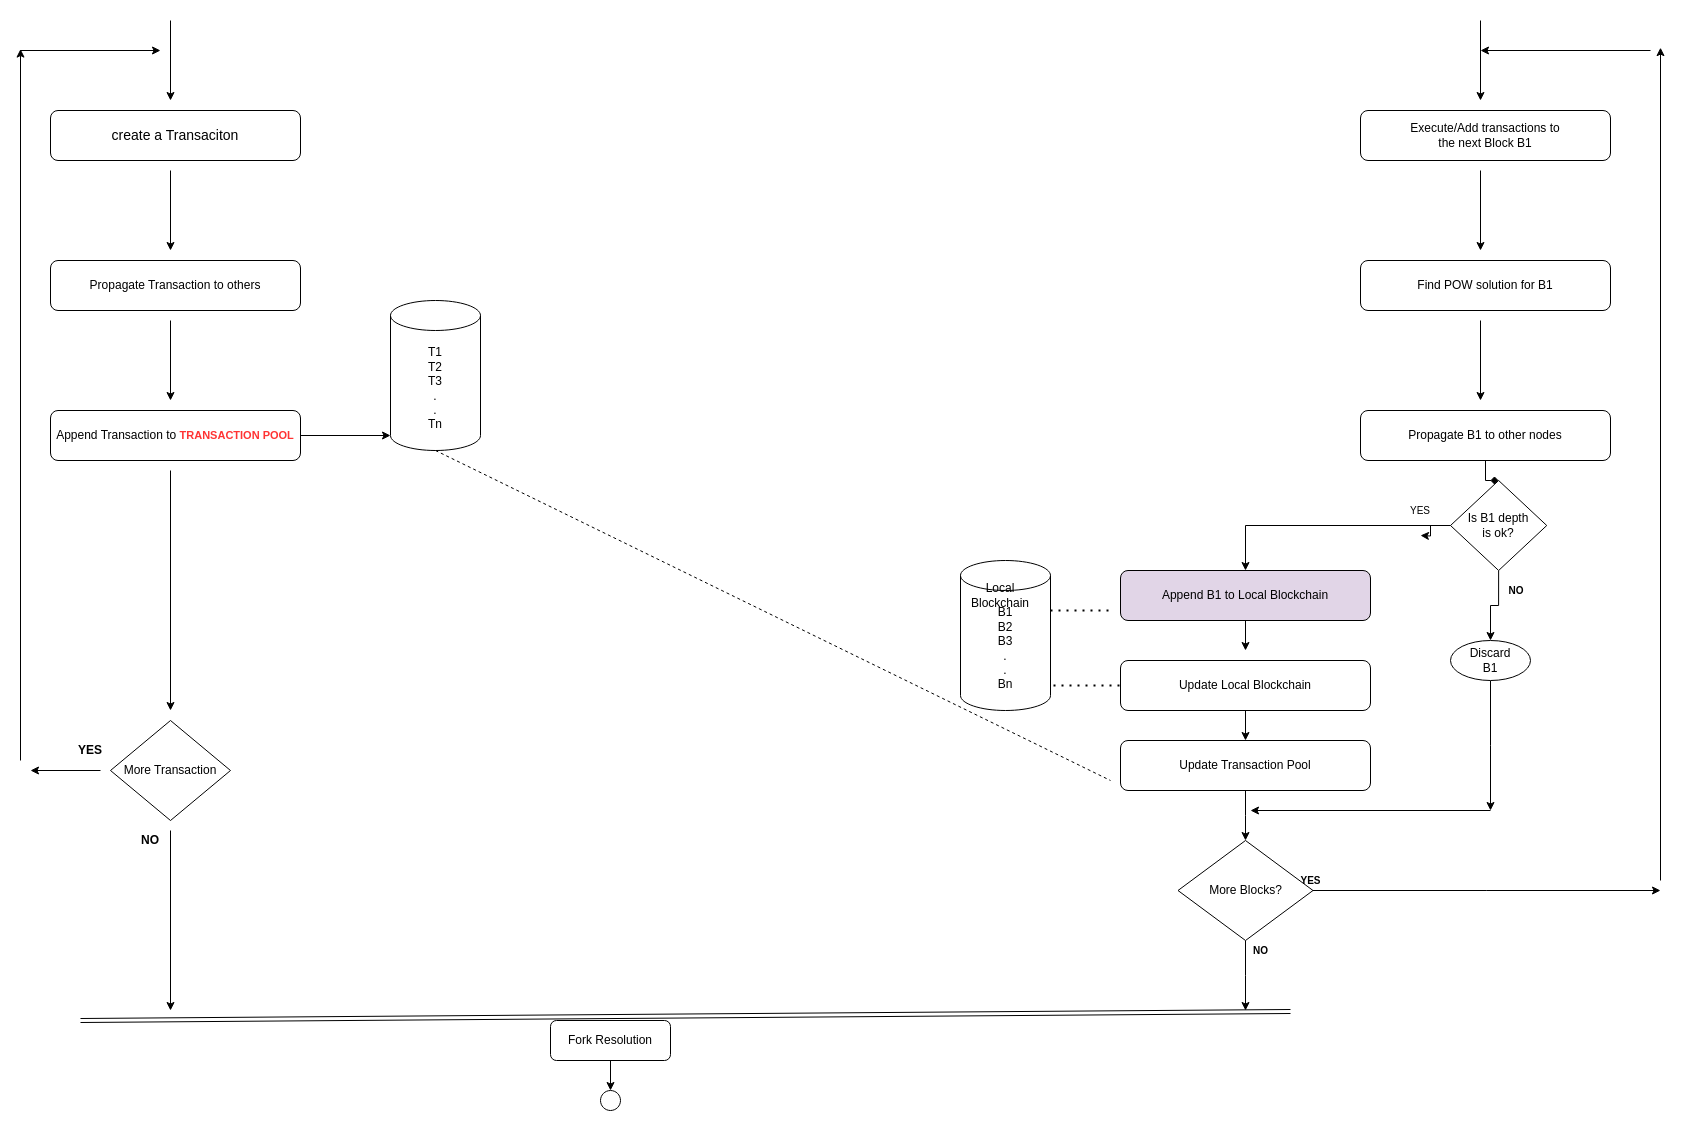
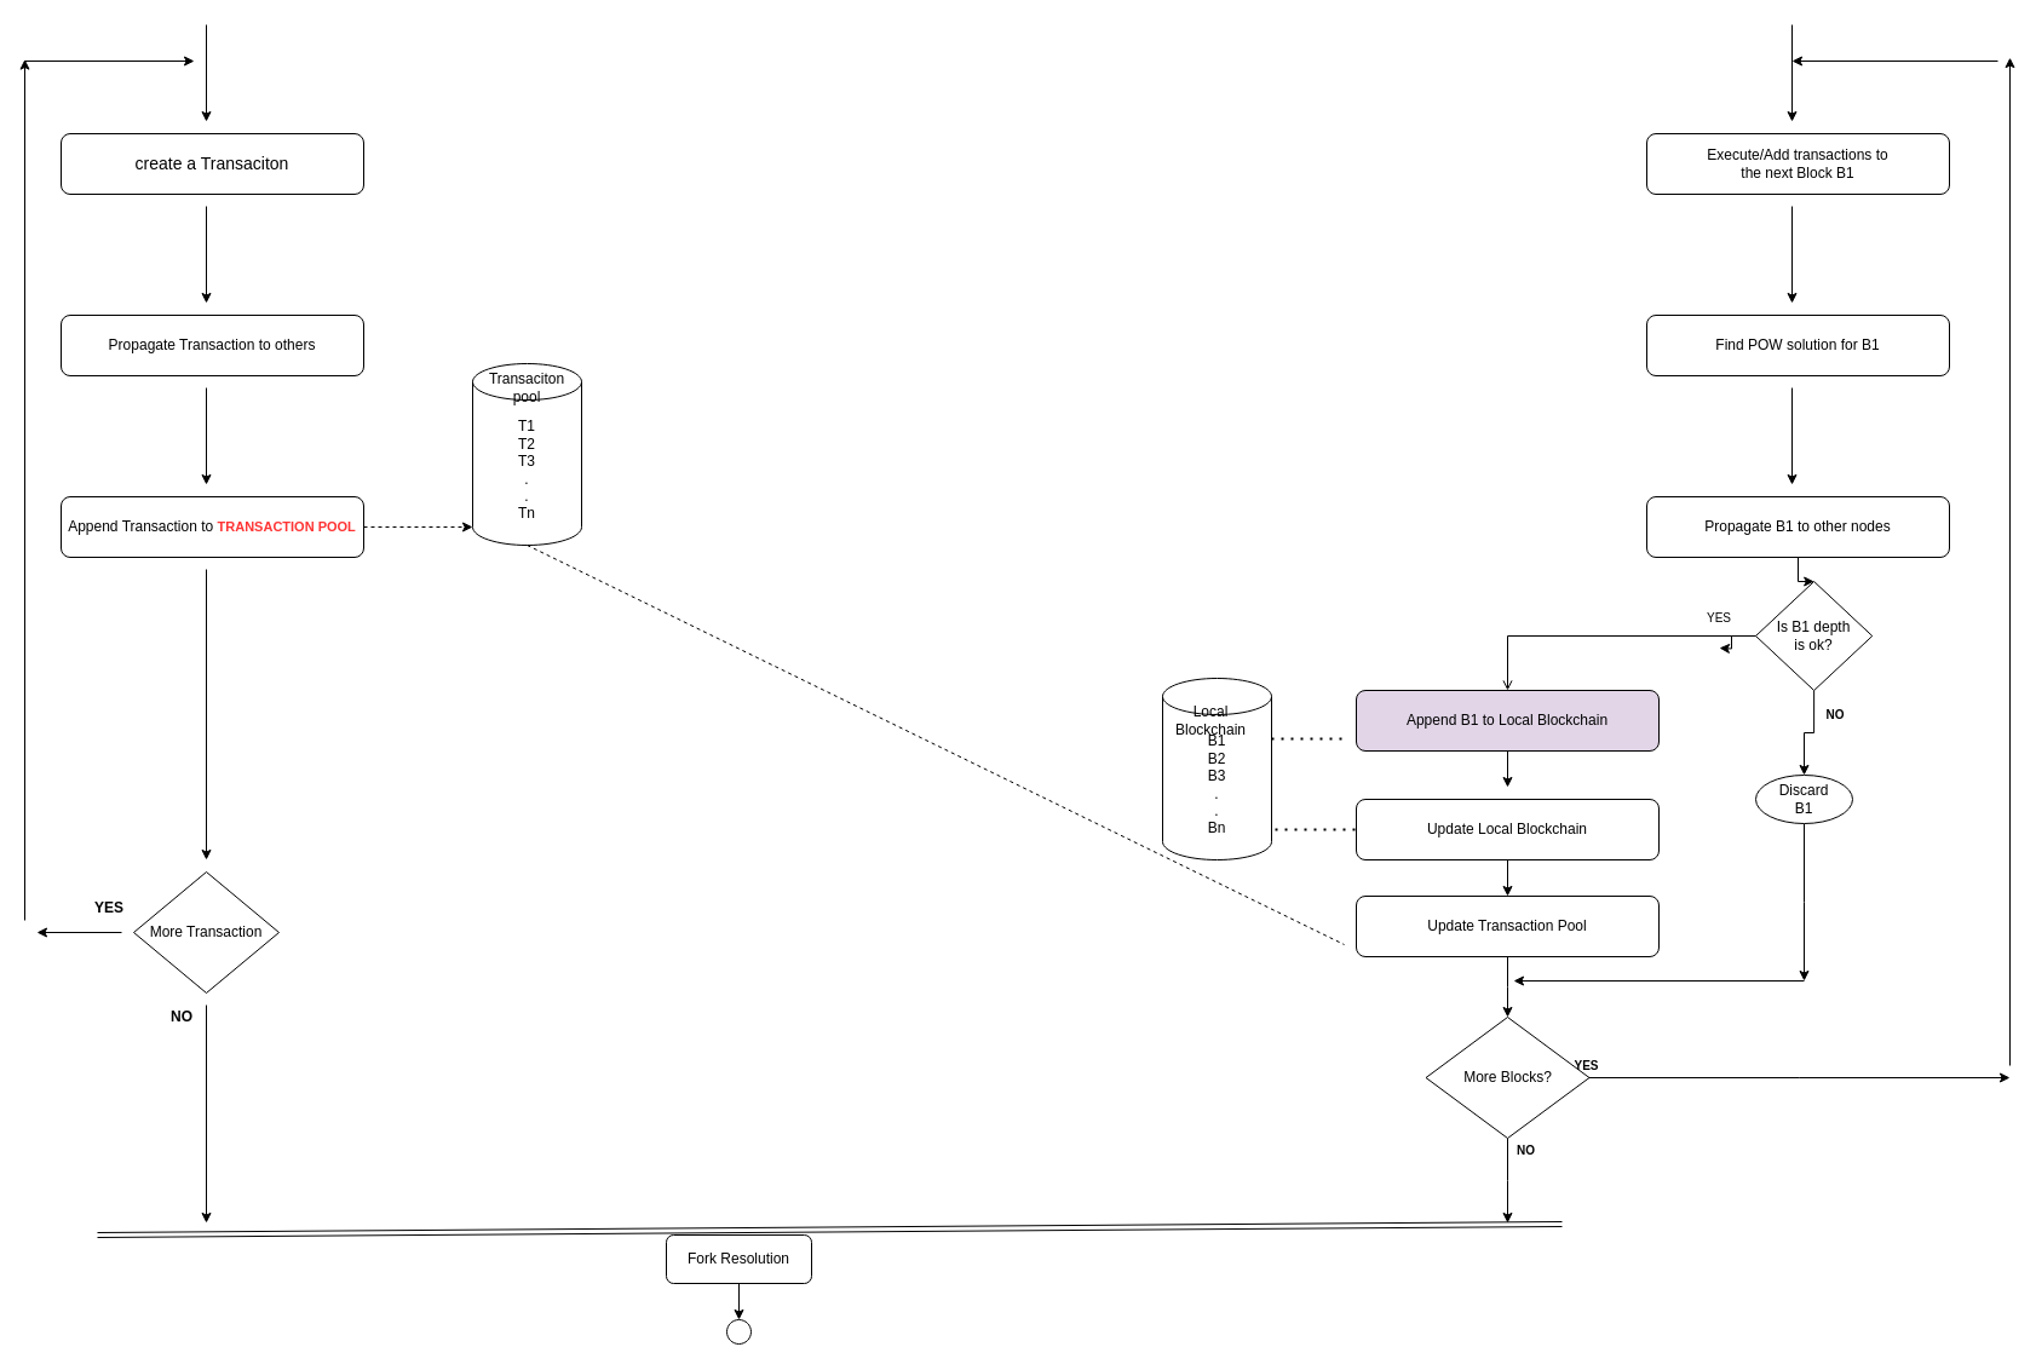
  <mxCell id="0" />
  <mxCell id="1" parent="0" />
  <mxCell id="2" value="&lt;font style=&quot;font-size: 14px&quot;&gt;create a Transaciton&lt;br&gt;&lt;/font&gt;" style="rounded=1;whiteSpace=wrap;html=1;" vertex="1" parent="1"><mxGeometry x="50" y="110" width="250" height="50" as="geometry" /></mxCell>
  <mxCell id="3" value="" style="endArrow=classic;html=1;" edge="1" parent="1"><mxGeometry width="50" height="50" relative="1" as="geometry"><mxPoint x="170" as="sourcePoint" y="20" /><mxPoint x="170" y="100" as="targetPoint" /></mxGeometry></mxCell>
  <mxCell id="4" value="Propagate Transaction to others" style="rounded=1;whiteSpace=wrap;html=1;" vertex="1" parent="1"><mxGeometry x="50" y="260" width="250" height="50" as="geometry" /></mxCell>
  <mxCell id="5" value="" style="endArrow=classic;html=1;" edge="1" parent="1"><mxGeometry width="50" height="50" relative="1" as="geometry"><mxPoint x="170" y="170" as="sourcePoint" /><mxPoint x="170" y="250" as="targetPoint" /></mxGeometry></mxCell>
- <mxCell id="6" style="edgeStyle=orthogonalEdgeStyle;rounded=0;orthogonalLoop=1;jettySize=auto;html=1;entryX=0;entryY=1;entryDx=0;entryDy=-15;entryPerimeter=0;" edge="1" parent="1" source="7" target="17"><mxGeometry relative="1" as="geometry" /></mxCell>
+ <mxCell id="6" style="edgeStyle=orthogonalEdgeStyle;rounded=0;orthogonalLoop=1;jettySize=auto;html=1;entryX=0;entryY=1;entryDx=0;entryDy=-15;entryPerimeter=0;dashed=1;" edge="1" parent="1" source="7" target="17"><mxGeometry relative="1" as="geometry" /></mxCell>
  <mxCell id="7" value="Append Transaction to &lt;b&gt;&lt;font style=&quot;font-size: 11px&quot; color=&quot;#FF3333&quot;&gt;TRANSACTION POOL&lt;/font&gt;&lt;/b&gt;" style="rounded=1;whiteSpace=wrap;html=1;" vertex="1" parent="1"><mxGeometry x="50" y="410" width="250" height="50" as="geometry" /></mxCell>
  <mxCell id="8" value="" style="endArrow=classic;html=1;" edge="1" parent="1"><mxGeometry width="50" height="50" relative="1" as="geometry"><mxPoint x="170" y="320" as="sourcePoint" /><mxPoint x="170" y="400" as="targetPoint" /></mxGeometry></mxCell>
  <mxCell id="9" value="" style="endArrow=classic;html=1;" edge="1" parent="1"><mxGeometry width="50" height="50" relative="1" as="geometry"><mxPoint x="170" y="470" as="sourcePoint" /><mxPoint x="170" y="710" as="targetPoint" /></mxGeometry></mxCell>
  <mxCell id="10" value="More Transaction" style="rhombus;whiteSpace=wrap;html=1;" vertex="1" parent="1"><mxGeometry x="110" y="720" width="120" height="100" as="geometry" /></mxCell>
  <mxCell id="11" value="" style="endArrow=classic;html=1;exitX=1;exitY=0;exitDx=0;exitDy=0;" edge="1" parent="1" source="12"><mxGeometry width="50" height="50" relative="1" as="geometry"><mxPoint x="174.5" y="910" as="sourcePoint" /><mxPoint x="170" y="1010" as="targetPoint" /></mxGeometry></mxCell>
  <mxCell id="12" value="&lt;b&gt;NO&lt;/b&gt;" style="text;html=1;strokeColor=none;fillColor=none;align=center;verticalAlign=middle;whiteSpace=wrap;rounded=0;" vertex="1" parent="1"><mxGeometry x="130" y="830" width="40" height="20" as="geometry" /></mxCell>
  <mxCell id="13" value="&lt;b&gt;YES&lt;/b&gt;" style="text;html=1;strokeColor=none;fillColor=none;align=center;verticalAlign=middle;whiteSpace=wrap;rounded=0;" vertex="1" parent="1"><mxGeometry x="70" y="740" width="40" height="20" as="geometry" /></mxCell>
  <mxCell id="14" value="" style="endArrow=classic;html=1;" edge="1" parent="1"><mxGeometry width="50" height="50" relative="1" as="geometry"><mxPoint x="100" y="770" as="sourcePoint" /><mxPoint x="30" y="770" as="targetPoint" /></mxGeometry></mxCell>
  <mxCell id="15" value="" style="endArrow=classic;html=1;" edge="1" parent="1"><mxGeometry width="50" height="50" relative="1" as="geometry"><mxPoint x="20" y="760" as="sourcePoint" /><mxPoint x="20" y="48.571" as="targetPoint" /></mxGeometry></mxCell>
  <mxCell id="16" value="" style="endArrow=classic;html=1;" edge="1" parent="1"><mxGeometry width="50" height="50" relative="1" as="geometry"><mxPoint x="20" y="50" as="sourcePoint" /><mxPoint x="160" y="50" as="targetPoint" /></mxGeometry></mxCell>
  <mxCell id="17" value="&lt;div&gt;T1&lt;/div&gt;&lt;div&gt;T2&lt;/div&gt;&lt;div&gt;T3&lt;/div&gt;&lt;div&gt;.&lt;/div&gt;&lt;div&gt;.&lt;/div&gt;&lt;div&gt;Tn&lt;br&gt;&lt;/div&gt;" style="shape=cylinder3;whiteSpace=wrap;html=1;boundedLbl=1;backgroundOutline=1;size=15;" vertex="1" parent="1"><mxGeometry x="390" y="300" width="90" height="150" as="geometry" /></mxCell>
+ <mxCell id="18" value="Transaciton pool" style="text;html=1;strokeColor=none;fillColor=none;align=center;verticalAlign=middle;whiteSpace=wrap;rounded=0;" vertex="1" parent="1"><mxGeometry x="415" y="310" width="40" height="20" as="geometry" /></mxCell>
  <mxCell id="19" value="&lt;div&gt;B1&lt;/div&gt;&lt;div&gt;B2&lt;/div&gt;&lt;div&gt;B3&lt;/div&gt;&lt;div&gt;.&lt;/div&gt;&lt;div&gt;.&lt;/div&gt;&lt;div&gt;Bn&lt;br&gt;&lt;/div&gt;" style="shape=cylinder3;whiteSpace=wrap;html=1;boundedLbl=1;backgroundOutline=1;size=15;" vertex="1" parent="1"><mxGeometry x="960" y="560" width="90" height="150" as="geometry" /></mxCell>
  <mxCell id="20" value="&lt;div&gt;Local&lt;/div&gt;&lt;div&gt;Blockchain&lt;br&gt;&lt;/div&gt;" style="text;html=1;strokeColor=none;fillColor=none;align=center;verticalAlign=middle;whiteSpace=wrap;rounded=0;" vertex="1" parent="1"><mxGeometry x="980" y="585" width="40" height="20" as="geometry" /></mxCell>
  <mxCell id="21" value="&lt;div&gt;Execute/Add transactions to &lt;br&gt;&lt;/div&gt;&lt;div&gt;the next Block B1&lt;br&gt;&lt;/div&gt;" style="rounded=1;whiteSpace=wrap;html=1;" vertex="1" parent="1"><mxGeometry x="1360" y="110" width="250" height="50" as="geometry" /></mxCell>
  <mxCell id="22" value="" style="endArrow=classic;html=1;" edge="1" parent="1"><mxGeometry width="50" height="50" relative="1" as="geometry"><mxPoint x="1480" as="sourcePoint" y="20" /><mxPoint x="1480" y="100" as="targetPoint" /></mxGeometry></mxCell>
  <mxCell id="23" value="Find POW solution for B1" style="rounded=1;whiteSpace=wrap;html=1;" vertex="1" parent="1"><mxGeometry x="1360" y="260" width="250" height="50" as="geometry" /></mxCell>
  <mxCell id="24" value="" style="endArrow=classic;html=1;" edge="1" parent="1"><mxGeometry width="50" height="50" relative="1" as="geometry"><mxPoint x="1480" y="170" as="sourcePoint" /><mxPoint x="1480" y="250" as="targetPoint" /></mxGeometry></mxCell>
- <mxCell id="25" style="edgeStyle=orthogonalEdgeStyle;rounded=0;orthogonalLoop=1;jettySize=auto;html=1;endArrow=diamond;" edge="1" parent="1" source="26" target="31"><mxGeometry relative="1" as="geometry"><mxPoint x="1485" y="520" as="targetPoint" /></mxGeometry></mxCell>
+ <mxCell id="25" style="edgeStyle=orthogonalEdgeStyle;rounded=0;orthogonalLoop=1;jettySize=auto;html=1;" edge="1" parent="1" source="26" target="31"><mxGeometry relative="1" as="geometry"><mxPoint x="1485" y="520" as="targetPoint" /></mxGeometry></mxCell>
  <mxCell id="26" value="Propagate B1 to other nodes" style="rounded=1;whiteSpace=wrap;html=1;" vertex="1" parent="1"><mxGeometry x="1360" y="410" width="250" height="50" as="geometry" /></mxCell>
  <mxCell id="27" value="" style="endArrow=classic;html=1;" edge="1" parent="1"><mxGeometry width="50" height="50" relative="1" as="geometry"><mxPoint x="1480" y="320" as="sourcePoint" /><mxPoint x="1480" y="400" as="targetPoint" /></mxGeometry></mxCell>
  <mxCell id="28" style="edgeStyle=orthogonalEdgeStyle;rounded=0;orthogonalLoop=1;jettySize=auto;html=1;" edge="1" parent="1" source="31"><mxGeometry relative="1" as="geometry"><mxPoint x="1420" y="535" as="targetPoint" /></mxGeometry></mxCell>
- <mxCell id="29" style="edgeStyle=orthogonalEdgeStyle;rounded=0;orthogonalLoop=1;jettySize=auto;html=1;entryX=0.5;entryY=0;entryDx=0;entryDy=0;" edge="1" parent="1" source="31" target="35"><mxGeometry relative="1" as="geometry" /></mxCell>
+ <mxCell id="29" style="edgeStyle=orthogonalEdgeStyle;rounded=0;orthogonalLoop=1;jettySize=auto;html=1;entryX=0.5;entryY=0;entryDx=0;entryDy=0;endArrow=open;" edge="1" parent="1" source="31" target="35"><mxGeometry relative="1" as="geometry" /></mxCell>
  <mxCell id="30" style="edgeStyle=orthogonalEdgeStyle;rounded=0;orthogonalLoop=1;jettySize=auto;html=1;exitX=0.5;exitY=1;exitDx=0;exitDy=0;entryX=0.5;entryY=0;entryDx=0;entryDy=0;" edge="1" parent="1" source="31" target="41"><mxGeometry relative="1" as="geometry" /></mxCell>
  <mxCell id="31" value="&lt;div&gt;Is B1 depth&lt;/div&gt;&lt;div&gt; is ok?&lt;/div&gt;" style="rhombus;whiteSpace=wrap;html=1;" vertex="1" parent="1"><mxGeometry x="1450" y="480" width="96.25" height="90" as="geometry" /></mxCell>
  <mxCell id="32" value="&lt;font style=&quot;font-size: 10px&quot;&gt;&lt;b&gt;NO&lt;/b&gt;&lt;/font&gt;" style="text;html=1;strokeColor=none;fillColor=none;align=center;verticalAlign=middle;whiteSpace=wrap;rounded=0;" vertex="1" parent="1"><mxGeometry x="1496.248" y="580" width="40" height="20" as="geometry" /></mxCell>
  <mxCell id="33" value="&lt;font style=&quot;font-size: 10px&quot;&gt;YES&lt;/font&gt;" style="text;html=1;strokeColor=none;fillColor=none;align=center;verticalAlign=middle;whiteSpace=wrap;rounded=0;" vertex="1" parent="1"><mxGeometry x="1399.998" y="500" width="40" height="20" as="geometry" /></mxCell>
  <mxCell id="34" style="edgeStyle=orthogonalEdgeStyle;rounded=0;orthogonalLoop=1;jettySize=auto;html=1;exitX=0.5;exitY=1;exitDx=0;exitDy=0;" edge="1" parent="1" source="35"><mxGeometry relative="1" as="geometry"><mxPoint x="1245" y="650" as="targetPoint" /></mxGeometry></mxCell>
  <mxCell id="35" value="Append B1 to Local Blockchain" style="rounded=1;whiteSpace=wrap;html=1;fillColor=#e1d5e7;" vertex="1" parent="1"><mxGeometry x="1120" y="570" width="250" height="50" as="geometry" /></mxCell>
  <mxCell id="36" style="edgeStyle=orthogonalEdgeStyle;rounded=0;orthogonalLoop=1;jettySize=auto;html=1;exitX=0.5;exitY=1;exitDx=0;exitDy=0;" edge="1" parent="1" source="37"><mxGeometry relative="1" as="geometry"><mxPoint x="1245" y="740" as="targetPoint" /></mxGeometry></mxCell>
  <mxCell id="37" value="Update Local Blockchain" style="rounded=1;whiteSpace=wrap;html=1;" vertex="1" parent="1"><mxGeometry x="1120" y="660" width="250" height="50" as="geometry" /></mxCell>
  <mxCell id="38" style="edgeStyle=orthogonalEdgeStyle;rounded=0;orthogonalLoop=1;jettySize=auto;html=1;" edge="1" parent="1" source="39"><mxGeometry relative="1" as="geometry"><mxPoint x="1245" y="840" as="targetPoint" /></mxGeometry></mxCell>
  <mxCell id="39" value="Update Transaction Pool" style="rounded=1;whiteSpace=wrap;html=1;" vertex="1" parent="1"><mxGeometry x="1120" y="740" width="250" height="50" as="geometry" /></mxCell>
  <mxCell id="40" style="edgeStyle=orthogonalEdgeStyle;rounded=0;orthogonalLoop=1;jettySize=auto;html=1;" edge="1" parent="1" source="41"><mxGeometry relative="1" as="geometry"><mxPoint x="1490" y="810" as="targetPoint" /></mxGeometry></mxCell>
  <mxCell id="41" value="&lt;div&gt;Discard&lt;/div&gt;&lt;div&gt; B1&lt;/div&gt;" style="ellipse;whiteSpace=wrap;html=1;" vertex="1" parent="1"><mxGeometry x="1450" y="640" width="80" height="40" as="geometry" /></mxCell>
  <mxCell id="42" style="edgeStyle=orthogonalEdgeStyle;rounded=0;orthogonalLoop=1;jettySize=auto;html=1;exitX=0.5;exitY=1;exitDx=0;exitDy=0;" edge="1" parent="1" source="41" target="41"><mxGeometry relative="1" as="geometry" /></mxCell>
  <mxCell id="43" value="" style="endArrow=classic;html=1;" edge="1" parent="1"><mxGeometry width="50" height="50" relative="1" as="geometry"><mxPoint x="1490" y="810" as="sourcePoint" /><mxPoint x="1250" y="810" as="targetPoint" /></mxGeometry></mxCell>
  <mxCell id="44" style="edgeStyle=orthogonalEdgeStyle;rounded=0;orthogonalLoop=1;jettySize=auto;html=1;exitX=0.5;exitY=1;exitDx=0;exitDy=0;" edge="1" parent="1" source="46"><mxGeometry relative="1" as="geometry"><mxPoint x="1245" y="1010" as="targetPoint" /></mxGeometry></mxCell>
  <mxCell id="45" style="edgeStyle=orthogonalEdgeStyle;rounded=0;orthogonalLoop=1;jettySize=auto;html=1;exitX=1;exitY=0.5;exitDx=0;exitDy=0;" edge="1" parent="1" source="46"><mxGeometry relative="1" as="geometry"><mxPoint x="1660" y="890" as="targetPoint" /></mxGeometry></mxCell>
  <mxCell id="46" value="More Blocks?" style="rhombus;whiteSpace=wrap;html=1;" vertex="1" parent="1"><mxGeometry x="1177.5" y="840" width="135" height="100" as="geometry" /></mxCell>
  <mxCell id="47" value="&lt;font style=&quot;font-size: 10px&quot;&gt;&lt;b&gt;NO&lt;/b&gt;&lt;/font&gt;" style="text;html=1;align=center;verticalAlign=middle;resizable=0;points=[];autosize=1;" vertex="1" parent="1"><mxGeometry x="1245" y="940" width="30" height="20" as="geometry" /></mxCell>
  <mxCell id="48" value="&lt;font style=&quot;font-size: 10px&quot;&gt;&lt;b&gt;YES&lt;/b&gt;&lt;/font&gt;" style="text;html=1;align=center;verticalAlign=middle;resizable=0;points=[];autosize=1;" vertex="1" parent="1"><mxGeometry x="1290" y="870" width="40" height="20" as="geometry" /></mxCell>
  <mxCell id="49" value="" style="endArrow=classic;html=1;" edge="1" parent="1"><mxGeometry width="50" height="50" relative="1" as="geometry"><mxPoint x="1660" y="880" as="sourcePoint" /><mxPoint x="1660" y="47.143" as="targetPoint" /></mxGeometry></mxCell>
  <mxCell id="50" value="" style="endArrow=classic;html=1;" edge="1" parent="1"><mxGeometry width="50" height="50" relative="1" as="geometry"><mxPoint x="1650" y="50" as="sourcePoint" /><mxPoint x="1480" y="50" as="targetPoint" /></mxGeometry></mxCell>
  <mxCell id="51" value="" style="endArrow=none;dashed=1;html=1;dashPattern=1 3;strokeWidth=2;" edge="1" parent="1"><mxGeometry width="50" height="50" relative="1" as="geometry"><mxPoint x="1050" y="610" as="sourcePoint" /><mxPoint x="1110" y="610" as="targetPoint" /></mxGeometry></mxCell>
  <mxCell id="52" value="" style="endArrow=none;dashed=1;html=1;dashPattern=1 3;strokeWidth=2;entryX=0;entryY=0.5;entryDx=0;entryDy=0;" edge="1" parent="1" target="37"><mxGeometry width="50" height="50" relative="1" as="geometry"><mxPoint x="1053" y="685" as="sourcePoint" /><mxPoint x="1120" y="620" as="targetPoint" /></mxGeometry></mxCell>
  <mxCell id="53" value="" style="endArrow=none;dashed=1;html=1;exitX=0.5;exitY=1;exitDx=0;exitDy=0;exitPerimeter=0;" edge="1" parent="1" source="17"><mxGeometry width="50" height="50" relative="1" as="geometry"><mxPoint x="690" y="460" as="sourcePoint" /><mxPoint x="1110" y="780" as="targetPoint" /></mxGeometry></mxCell>
  <mxCell id="54" value="" style="shape=link;html=1;" edge="1" parent="1"><mxGeometry width="100" relative="1" as="geometry"><mxPoint x="80" y="1020" as="sourcePoint" /><mxPoint x="1290" y="1011" as="targetPoint" /></mxGeometry></mxCell>
  <mxCell id="55" style="edgeStyle=orthogonalEdgeStyle;rounded=0;orthogonalLoop=1;jettySize=auto;html=1;" edge="1" parent="1" source="56" target="58"><mxGeometry relative="1" as="geometry"><mxPoint x="610" y="1080" as="targetPoint" /></mxGeometry></mxCell>
  <mxCell id="56" value="Fork Resolution" style="rounded=1;whiteSpace=wrap;html=1;" vertex="1" parent="1"><mxGeometry x="550" y="1020" width="120" height="40" as="geometry" /></mxCell>
  <mxCell id="57" style="edgeStyle=orthogonalEdgeStyle;rounded=0;orthogonalLoop=1;jettySize=auto;html=1;exitX=0.5;exitY=1;exitDx=0;exitDy=0;" edge="1" parent="1" source="56" target="56"><mxGeometry relative="1" as="geometry" /></mxCell>
  <mxCell id="58" value="" style="verticalLabelPosition=bottom;verticalAlign=top;html=1;shape=mxgraph.basic.donut;dx=25;" vertex="1" parent="1"><mxGeometry x="600" y="1090" width="20" height="20" as="geometry" /></mxCell>
